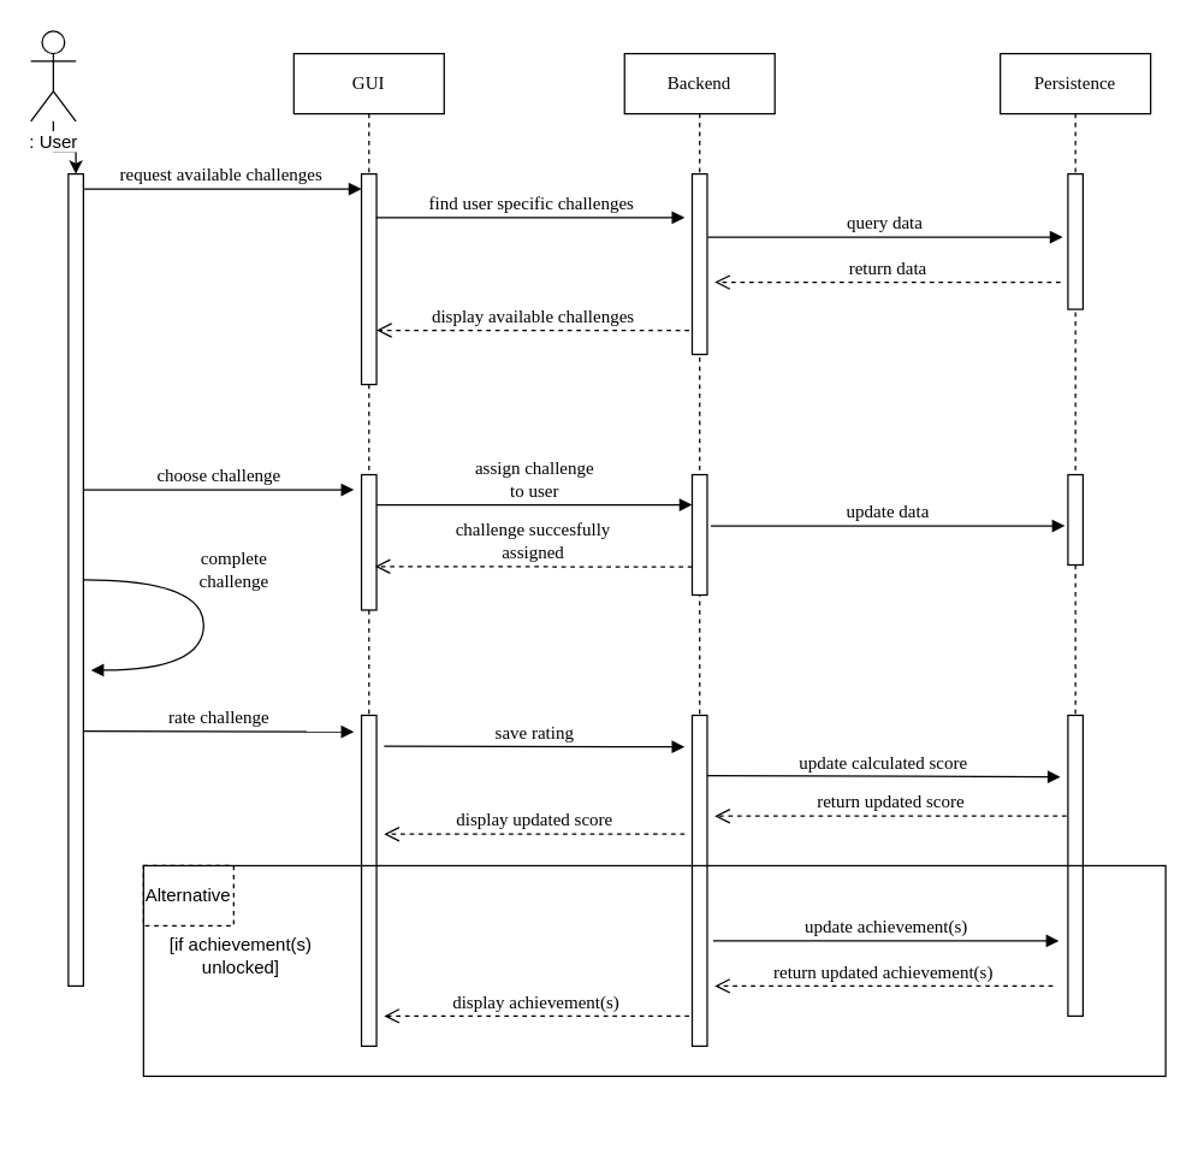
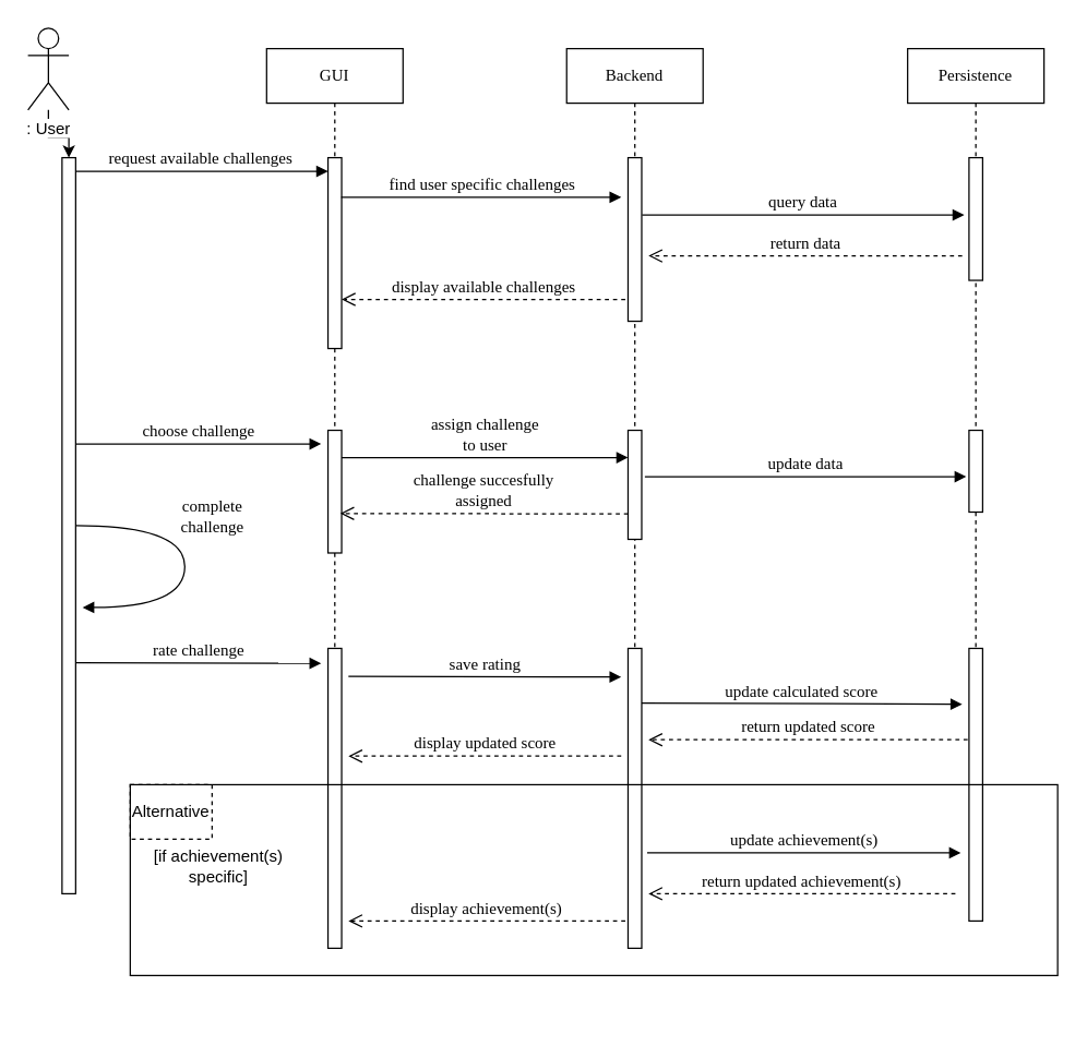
  <mxCell id="0" />
  <mxCell id="1" parent="0" />
  <mxCell id="2" value="Backend" style="shape=umlLifeline;perimeter=lifelinePerimeter;whiteSpace=wrap;html=1;container=1;collapsible=0;recursiveResize=0;outlineConnect=0;rounded=0;shadow=0;comic=0;labelBackgroundColor=none;strokeWidth=1;fontFamily=Verdana;fontSize=12;align=center;" parent="1" vertex="1"><mxGeometry x="415" y="35" width="100" height="660" as="geometry" /></mxCell>
  <mxCell id="3" value="" style="html=1;points=[];perimeter=orthogonalPerimeter;rounded=0;shadow=0;comic=0;labelBackgroundColor=none;strokeWidth=1;fontFamily=Verdana;fontSize=12;align=center;" parent="2" vertex="1"><mxGeometry x="45" y="280" width="10" height="80" as="geometry" /></mxCell>
  <mxCell id="4" value="" style="html=1;points=[];perimeter=orthogonalPerimeter;rounded=0;shadow=0;comic=0;labelBackgroundColor=none;strokeWidth=1;fontFamily=Verdana;fontSize=12;align=center;" parent="2" vertex="1"><mxGeometry x="45" y="440" width="10" height="220" as="geometry" /></mxCell>
  <mxCell id="5" value="" style="html=1;points=[];perimeter=orthogonalPerimeter;rounded=0;shadow=0;comic=0;labelBackgroundColor=none;strokeWidth=1;fontFamily=Verdana;fontSize=12;align=center;" parent="2" vertex="1"><mxGeometry x="45" y="80" width="10" height="120" as="geometry" /></mxCell>
  <mxCell id="6" value="Persistence" style="shape=umlLifeline;perimeter=lifelinePerimeter;whiteSpace=wrap;html=1;container=1;collapsible=0;recursiveResize=0;outlineConnect=0;rounded=0;shadow=0;comic=0;labelBackgroundColor=none;strokeWidth=1;fontFamily=Verdana;fontSize=12;align=center;" parent="1" vertex="1"><mxGeometry x="665" y="35" width="100" height="640" as="geometry" /></mxCell>
  <mxCell id="7" value="" style="html=1;points=[];perimeter=orthogonalPerimeter;rounded=0;shadow=0;comic=0;labelBackgroundColor=none;strokeWidth=1;fontFamily=Verdana;fontSize=12;align=center;" parent="6" vertex="1"><mxGeometry x="45" y="280" width="10" height="60" as="geometry" /></mxCell>
  <mxCell id="8" value="" style="html=1;points=[];perimeter=orthogonalPerimeter;rounded=0;shadow=0;comic=0;labelBackgroundColor=none;strokeWidth=1;fontFamily=Verdana;fontSize=12;align=center;" parent="6" vertex="1"><mxGeometry x="45" y="80" width="10" height="90" as="geometry" /></mxCell>
  <mxCell id="9" value="" style="html=1;points=[];perimeter=orthogonalPerimeter;rounded=0;shadow=0;comic=0;labelBackgroundColor=none;strokeWidth=1;fontFamily=Verdana;fontSize=12;align=center;" parent="6" vertex="1"><mxGeometry x="45" y="440" width="10" height="200" as="geometry" /></mxCell>
  <mxCell id="10" value="GUI" style="shape=umlLifeline;perimeter=lifelinePerimeter;whiteSpace=wrap;html=1;container=1;collapsible=0;recursiveResize=0;outlineConnect=0;rounded=0;shadow=0;comic=0;labelBackgroundColor=none;strokeWidth=1;fontFamily=Verdana;fontSize=12;align=center;" parent="1" vertex="1"><mxGeometry x="195" y="35" width="100" height="660" as="geometry" /></mxCell>
  <mxCell id="11" value="" style="html=1;points=[];perimeter=orthogonalPerimeter;rounded=0;shadow=0;comic=0;labelBackgroundColor=none;strokeWidth=1;fontFamily=Verdana;fontSize=12;align=center;" parent="10" vertex="1"><mxGeometry x="45" y="280" width="10" height="90" as="geometry" /></mxCell>
  <mxCell id="12" value="" style="html=1;points=[];perimeter=orthogonalPerimeter;rounded=0;shadow=0;comic=0;labelBackgroundColor=none;strokeWidth=1;fontFamily=Verdana;fontSize=12;align=center;" parent="10" vertex="1"><mxGeometry x="45" y="440" width="10" height="220" as="geometry" /></mxCell>
  <mxCell id="13" value="" style="html=1;points=[];perimeter=orthogonalPerimeter;rounded=0;shadow=0;comic=0;labelBackgroundColor=none;strokeWidth=1;fontFamily=Verdana;fontSize=12;align=center;" parent="10" vertex="1"><mxGeometry x="45" y="80" width="10" height="140" as="geometry" /></mxCell>
  <mxCell id="14" value="assign challenge&lt;br&gt;to user" style="html=1;verticalAlign=bottom;endArrow=block;labelBackgroundColor=none;fontFamily=Verdana;fontSize=12;edgeStyle=elbowEdgeStyle;elbow=vertical;" parent="1" source="11" target="3" edge="1"><mxGeometry relative="1" as="geometry"><mxPoint x="315" y="335" as="sourcePoint" /><mxPoint x="455" y="335" as="targetPoint" /><Array as="points"><mxPoint x="455" y="335" /><mxPoint x="285" y="335" /></Array></mxGeometry></mxCell>
  <mxCell id="15" value="" style="edgeStyle=orthogonalEdgeStyle;rounded=0;orthogonalLoop=1;jettySize=auto;html=1;" parent="1" source="16" target="17" edge="1"><mxGeometry relative="1" as="geometry" /></mxCell>
  <mxCell id="16" value=": User" style="shape=umlActor;verticalLabelPosition=bottom;labelBackgroundColor=#ffffff;verticalAlign=top;html=1;outlineConnect=0;" parent="1" vertex="1"><mxGeometry x="20" y="20" width="30" height="60" as="geometry" /></mxCell>
  <mxCell id="17" value="" style="html=1;points=[];perimeter=orthogonalPerimeter;rounded=0;shadow=0;comic=0;labelBackgroundColor=none;strokeWidth=1;fontFamily=Verdana;fontSize=12;align=center;" parent="1" vertex="1"><mxGeometry x="45" y="115" width="10" height="540" as="geometry" /></mxCell>
  <mxCell id="18" value="choose challenge" style="html=1;verticalAlign=bottom;endArrow=block;labelBackgroundColor=none;fontFamily=Verdana;fontSize=12;edgeStyle=elbowEdgeStyle;elbow=vertical;" parent="1" edge="1"><mxGeometry relative="1" as="geometry"><mxPoint x="55" y="325" as="sourcePoint" /><mxPoint x="235" y="325" as="targetPoint" /></mxGeometry></mxCell>
  <mxCell id="19" value="challenge succesfully&lt;br&gt;assigned" style="html=1;verticalAlign=bottom;endArrow=open;dashed=1;endSize=8;labelBackgroundColor=none;fontFamily=Verdana;fontSize=12;edgeStyle=elbowEdgeStyle;elbow=vertical;exitX=0;exitY=0.767;exitDx=0;exitDy=0;exitPerimeter=0;" parent="1" source="3" edge="1"><mxGeometry relative="1" as="geometry"><mxPoint x="249" y="376" as="targetPoint" /><Array as="points" /><mxPoint x="452" y="376" as="sourcePoint" /></mxGeometry></mxCell>
  <mxCell id="20" value="complete&lt;br&gt;challenge" style="html=1;verticalAlign=bottom;endArrow=block;labelBackgroundColor=none;fontFamily=Verdana;fontSize=12;elbow=vertical;edgeStyle=orthogonalEdgeStyle;curved=1;exitX=1.038;exitY=0.345;exitPerimeter=0;" parent="1" edge="1"><mxGeometry x="-0.256" y="-22" relative="1" as="geometry"><mxPoint x="55" y="385" as="sourcePoint" /><mxPoint x="60" y="445" as="targetPoint" /><Array as="points"><mxPoint x="135" y="385" /><mxPoint x="135" y="445" /></Array><mxPoint x="42" y="10" as="offset" /></mxGeometry></mxCell>
  <mxCell id="21" value="rate challenge" style="html=1;verticalAlign=bottom;endArrow=block;labelBackgroundColor=none;fontFamily=Verdana;fontSize=12;edgeStyle=elbowEdgeStyle;elbow=vertical;" parent="1" edge="1"><mxGeometry relative="1" as="geometry"><mxPoint x="55" y="485.5" as="sourcePoint" /><mxPoint x="235" y="486" as="targetPoint" /></mxGeometry></mxCell>
  <mxCell id="22" value="save rating" style="html=1;verticalAlign=bottom;endArrow=block;labelBackgroundColor=none;fontFamily=Verdana;fontSize=12;edgeStyle=elbowEdgeStyle;elbow=vertical;" parent="1" edge="1"><mxGeometry relative="1" as="geometry"><mxPoint x="255" y="495.5" as="sourcePoint" /><mxPoint x="455" y="496" as="targetPoint" /></mxGeometry></mxCell>
  <mxCell id="23" value="" style="group;container=1;" parent="1" vertex="1" connectable="0"><mxGeometry x="165" y="425" width="610" height="320" as="geometry"><mxRectangle x="160" y="470" width="50" height="40" as="alternateBounds" /></mxGeometry></mxCell>
  <mxCell id="24" value="" style="rounded=0;whiteSpace=wrap;html=1;fillColor=none;" parent="23" vertex="1"><mxGeometry x="-70" y="150" width="680" height="140" as="geometry" /></mxCell>
  <mxCell id="25" value="display achievement(s)" style="html=1;verticalAlign=bottom;endArrow=open;dashed=1;endSize=8;labelBackgroundColor=none;fontFamily=Verdana;fontSize=12;edgeStyle=elbowEdgeStyle;elbow=vertical;" parent="23" edge="1"><mxGeometry relative="1" as="geometry"><mxPoint x="90" y="250" as="targetPoint" /><Array as="points" /><mxPoint x="293" y="250" as="sourcePoint" /></mxGeometry></mxCell>
  <mxCell id="26" value="update calculated score" style="html=1;verticalAlign=bottom;endArrow=block;labelBackgroundColor=none;fontFamily=Verdana;fontSize=12;edgeStyle=elbowEdgeStyle;elbow=vertical;exitX=1.5;exitY=0.182;exitDx=0;exitDy=0;exitPerimeter=0;" parent="23" edge="1"><mxGeometry relative="1" as="geometry"><mxPoint x="305" y="90.04" as="sourcePoint" /><mxPoint x="540" y="91" as="targetPoint" /><mxPoint as="offset" /></mxGeometry></mxCell>
  <mxCell id="27" value="return updated score" style="html=1;verticalAlign=bottom;endArrow=open;dashed=1;endSize=8;labelBackgroundColor=none;fontFamily=Verdana;fontSize=12;edgeStyle=elbowEdgeStyle;elbow=vertical;" parent="23" edge="1"><mxGeometry relative="1" as="geometry"><mxPoint x="310" y="117" as="targetPoint" /><Array as="points" /><mxPoint x="544" y="117" as="sourcePoint" /></mxGeometry></mxCell>
  <mxCell id="28" value="update achievement(s)" style="html=1;verticalAlign=bottom;endArrow=block;labelBackgroundColor=none;fontFamily=Verdana;fontSize=12;edgeStyle=elbowEdgeStyle;elbow=vertical;" parent="23" edge="1"><mxGeometry relative="1" as="geometry"><mxPoint x="309" y="200" as="sourcePoint" /><mxPoint x="539" y="200" as="targetPoint" /><mxPoint as="offset" /></mxGeometry></mxCell>
  <mxCell id="29" value="return updated achievement(s)" style="html=1;verticalAlign=bottom;endArrow=open;dashed=1;endSize=8;labelBackgroundColor=none;fontFamily=Verdana;fontSize=12;edgeStyle=elbowEdgeStyle;elbow=vertical;jumpSize=6;" parent="23" edge="1"><mxGeometry relative="1" as="geometry"><mxPoint x="310" y="230" as="targetPoint" /><Array as="points" /><mxPoint x="535" y="230" as="sourcePoint" /></mxGeometry></mxCell>
  <mxCell id="30" value="display updated score" style="html=1;verticalAlign=bottom;endArrow=open;dashed=1;endSize=8;labelBackgroundColor=none;fontFamily=Verdana;fontSize=12;edgeStyle=elbowEdgeStyle;elbow=vertical;" parent="1" edge="1"><mxGeometry relative="1" as="geometry"><mxPoint x="255" y="554" as="targetPoint" /><Array as="points" /><mxPoint x="455" y="554" as="sourcePoint" /></mxGeometry></mxCell>
  <mxCell id="31" value="Alternative" style="rounded=0;whiteSpace=wrap;html=1;fillColor=none;dashed=1;" parent="1" vertex="1"><mxGeometry x="95" y="575" width="60" height="40" as="geometry" /></mxCell>
- <mxCell id="32" value="[if achievement(s)&lt;br&gt;unlocked]" style="text;html=1;strokeColor=none;fillColor=none;align=center;verticalAlign=middle;whiteSpace=wrap;rounded=0;" parent="1" vertex="1"><mxGeometry x="75" y="625" width="170" height="20" as="geometry" /></mxCell>
+ <mxCell id="32" value="[if achievement(s)&lt;br&gt;specific]" style="text;html=1;strokeColor=none;fillColor=none;align=center;verticalAlign=middle;whiteSpace=wrap;rounded=0;" parent="1" vertex="1"><mxGeometry x="75" y="625" width="170" height="20" as="geometry" /></mxCell>
  <mxCell id="33" value="request available challenges&amp;nbsp;" style="html=1;verticalAlign=bottom;endArrow=block;labelBackgroundColor=none;fontFamily=Verdana;fontSize=12;edgeStyle=elbowEdgeStyle;elbow=vertical;" parent="1" target="13" edge="1"><mxGeometry relative="1" as="geometry"><mxPoint x="55" y="125" as="sourcePoint" /><mxPoint x="235" y="125" as="targetPoint" /></mxGeometry></mxCell>
  <mxCell id="34" value="find user specific challenges" style="html=1;verticalAlign=bottom;endArrow=block;labelBackgroundColor=none;fontFamily=Verdana;fontSize=12;edgeStyle=elbowEdgeStyle;elbow=vertical;exitX=0.967;exitY=0.207;exitDx=0;exitDy=0;exitPerimeter=0;" parent="1" source="13" edge="1"><mxGeometry relative="1" as="geometry"><mxPoint x="255" y="145" as="sourcePoint" /><mxPoint x="455" y="144" as="targetPoint" /><mxPoint as="offset" /></mxGeometry></mxCell>
  <mxCell id="35" value="display available challenges" style="html=1;verticalAlign=bottom;endArrow=open;dashed=1;endSize=8;labelBackgroundColor=none;fontFamily=Verdana;fontSize=12;edgeStyle=elbowEdgeStyle;elbow=vertical;entryX=0.9;entryY=0.74;entryDx=0;entryDy=0;entryPerimeter=0;" parent="1" edge="1"><mxGeometry relative="1" as="geometry"><mxPoint x="250" y="218.6" as="targetPoint" /><Array as="points" /><mxPoint x="458" y="219" as="sourcePoint" /></mxGeometry></mxCell>
  <mxCell id="36" value="query data" style="html=1;verticalAlign=bottom;endArrow=block;labelBackgroundColor=none;fontFamily=Verdana;fontSize=12;edgeStyle=elbowEdgeStyle;elbow=vertical;exitX=1.033;exitY=0.35;exitDx=0;exitDy=0;exitPerimeter=0;" parent="1" source="5" edge="1"><mxGeometry relative="1" as="geometry"><mxPoint x="477" y="157" as="sourcePoint" /><mxPoint x="706.5" y="157" as="targetPoint" /><mxPoint as="offset" /></mxGeometry></mxCell>
  <mxCell id="37" value="return data" style="html=1;verticalAlign=bottom;endArrow=open;dashed=1;endSize=8;labelBackgroundColor=none;fontFamily=Verdana;fontSize=12;edgeStyle=elbowEdgeStyle;elbow=vertical;entryX=0.5;entryY=0.6;entryDx=0;entryDy=0;entryPerimeter=0;" parent="1" edge="1"><mxGeometry relative="1" as="geometry"><mxPoint x="475" y="187" as="targetPoint" /><Array as="points" /><mxPoint x="705" y="187" as="sourcePoint" /></mxGeometry></mxCell>
  <mxCell id="38" value="update data" style="html=1;verticalAlign=bottom;endArrow=block;labelBackgroundColor=none;fontFamily=Verdana;fontSize=12;edgeStyle=elbowEdgeStyle;elbow=vertical;exitX=0.933;exitY=0.425;exitDx=0;exitDy=0;exitPerimeter=0;" parent="1" edge="1"><mxGeometry relative="1" as="geometry"><mxPoint x="472.33" y="349" as="sourcePoint" /><mxPoint x="708" y="349" as="targetPoint" /><mxPoint as="offset" /></mxGeometry></mxCell>
